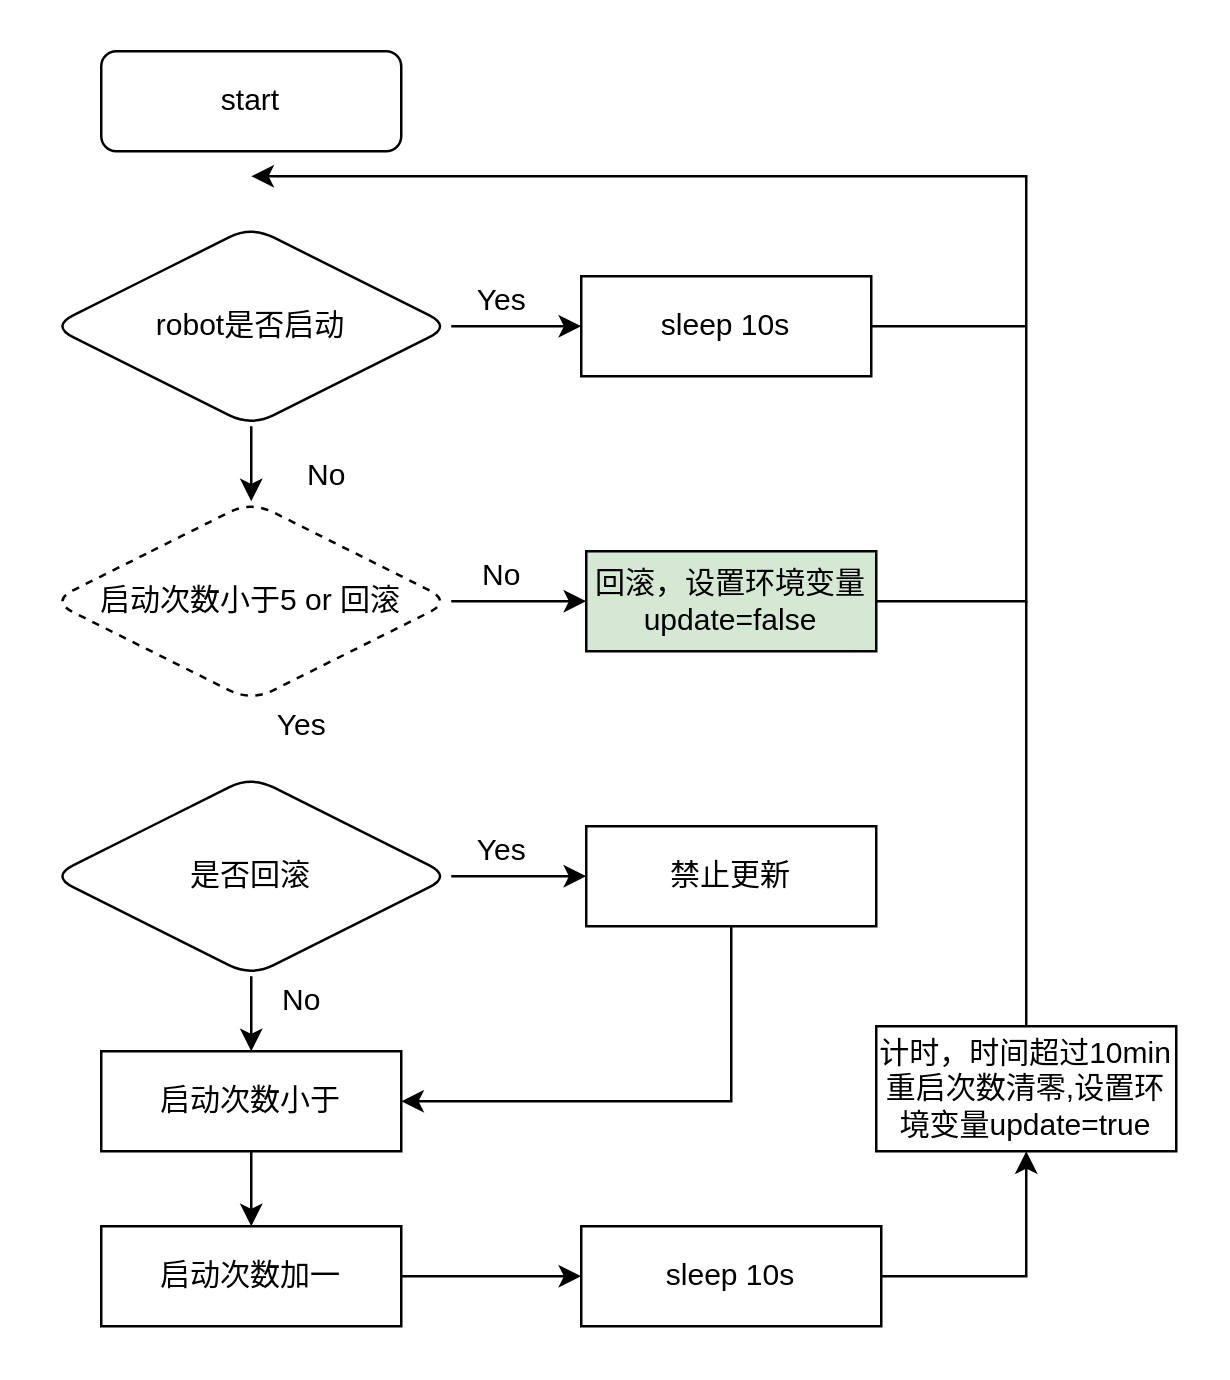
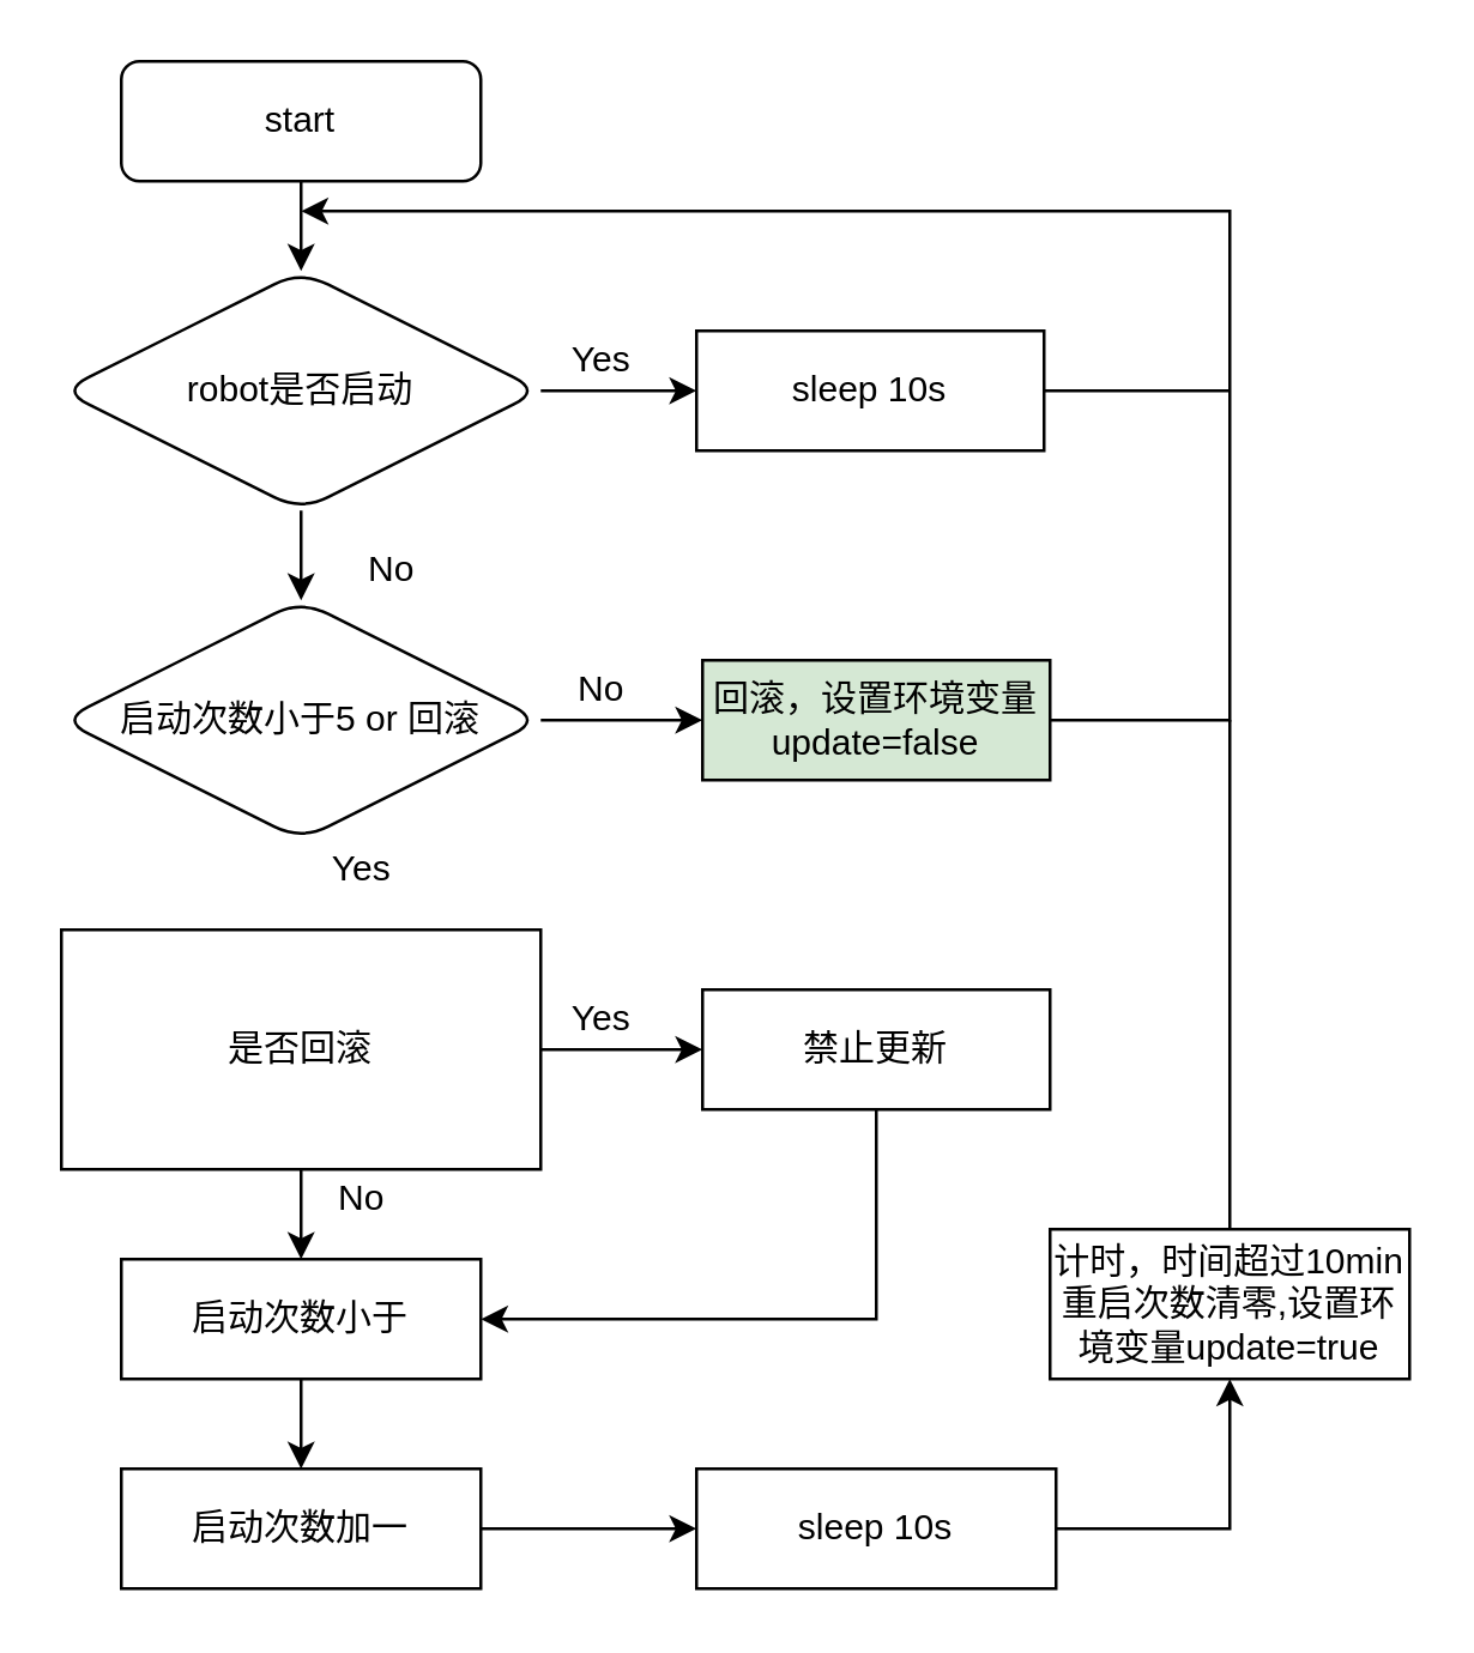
  <mxCell id="0" />
  <mxCell id="1" parent="0" />
+ <mxCell id="2" value="" style="edgeStyle=orthogonalEdgeStyle;rounded=0;orthogonalLoop=1;jettySize=auto;html=1;entryX=0.5;entryY=0;entryDx=0;entryDy=0;" edge="1" parent="1" source="3" target="12"><mxGeometry relative="1" as="geometry"><mxPoint x="100" y="80" as="targetPoint" /></mxGeometry></mxCell>
  <mxCell id="3" value="start" style="rounded=1;whiteSpace=wrap;html=1;fontSize=12;glass=0;strokeWidth=1;shadow=0;" parent="1" vertex="1"><mxGeometry x="40" y="20" width="120" height="40" as="geometry" /></mxCell>
  <mxCell id="4" value="" style="edgeStyle=orthogonalEdgeStyle;rounded=0;orthogonalLoop=1;jettySize=auto;html=1;" edge="1" parent="1" source="5" target="15"><mxGeometry relative="1" as="geometry" /></mxCell>
- <mxCell id="5" value="启动次数小于5 or 回滚" style="rhombus;whiteSpace=wrap;html=1;rounded=1;shadow=0;strokeWidth=1;glass=0;dashed=1;" vertex="1" parent="1"><mxGeometry x="20" y="200" width="160" height="80" as="geometry" /></mxCell>
+ <mxCell id="5" value="启动次数小于5 or 回滚" style="rhombus;whiteSpace=wrap;html=1;rounded=1;shadow=0;strokeWidth=1;glass=0;" vertex="1" parent="1"><mxGeometry x="20" y="200" width="160" height="80" as="geometry" /></mxCell>
  <mxCell id="6" value="No" style="text;html=1;align=center;verticalAlign=middle;resizable=0;points=[];autosize=1;strokeColor=none;fillColor=none;" vertex="1" parent="1"><mxGeometry x="185" y="220" width="30" height="20" as="geometry" /></mxCell>
  <mxCell id="7" value="" style="edgeStyle=orthogonalEdgeStyle;rounded=0;orthogonalLoop=1;jettySize=auto;html=1;" edge="1" parent="1" source="8" target="17"><mxGeometry relative="1" as="geometry" /></mxCell>
  <mxCell id="8" value="启动次数小于" style="rounded=0;whiteSpace=wrap;html=1;" vertex="1" parent="1"><mxGeometry x="40" y="420" width="120" height="40" as="geometry" /></mxCell>
  <mxCell id="9" value="Yes" style="text;html=1;align=center;verticalAlign=middle;resizable=0;points=[];autosize=1;strokeColor=none;fillColor=none;" vertex="1" parent="1"><mxGeometry x="100" y="280" width="40" height="20" as="geometry" /></mxCell>
  <mxCell id="10" value="" style="edgeStyle=orthogonalEdgeStyle;rounded=0;orthogonalLoop=1;jettySize=auto;html=1;" edge="1" parent="1" source="12" target="5"><mxGeometry relative="1" as="geometry" /></mxCell>
  <mxCell id="11" value="" style="edgeStyle=orthogonalEdgeStyle;rounded=0;orthogonalLoop=1;jettySize=auto;html=1;" edge="1" parent="1" source="12" target="31"><mxGeometry relative="1" as="geometry" /></mxCell>
  <mxCell id="12" value="robot是否启动" style="rhombus;whiteSpace=wrap;html=1;rounded=1;shadow=0;strokeWidth=1;glass=0;" vertex="1" parent="1"><mxGeometry x="20" y="90" width="160" height="80" as="geometry" /></mxCell>
  <mxCell id="13" value="No" style="text;html=1;align=center;verticalAlign=middle;resizable=0;points=[];autosize=1;strokeColor=none;fillColor=none;" vertex="1" parent="1"><mxGeometry x="115" y="180" width="30" height="20" as="geometry" /></mxCell>
  <mxCell id="14" style="edgeStyle=orthogonalEdgeStyle;rounded=0;orthogonalLoop=1;jettySize=auto;html=1;exitX=1;exitY=0.5;exitDx=0;exitDy=0;" edge="1" parent="1" source="15"><mxGeometry relative="1" as="geometry"><mxPoint x="100" y="70" as="targetPoint" /><Array as="points"><mxPoint x="410" y="240" /><mxPoint x="410" y="70" /></Array></mxGeometry></mxCell>
  <mxCell id="15" value="回滚，设置环境变量update=false" style="rounded=0;whiteSpace=wrap;html=1;fillColor=#d5e8d4;" vertex="1" parent="1"><mxGeometry x="234" y="220" width="116" height="40" as="geometry" /></mxCell>
  <mxCell id="16" value="" style="edgeStyle=orthogonalEdgeStyle;rounded=0;orthogonalLoop=1;jettySize=auto;html=1;" edge="1" parent="1" source="17" target="20"><mxGeometry relative="1" as="geometry" /></mxCell>
  <mxCell id="17" value="启动次数加一" style="rounded=0;whiteSpace=wrap;html=1;" vertex="1" parent="1"><mxGeometry x="40" y="490" width="120" height="40" as="geometry" /></mxCell>
  <mxCell id="18" value="计时，时间超过10min重启次数清零,设置环境变量update=true" style="rounded=0;whiteSpace=wrap;html=1;" vertex="1" parent="1"><mxGeometry x="350" y="410" width="120" height="50" as="geometry" /></mxCell>
  <mxCell id="19" style="edgeStyle=orthogonalEdgeStyle;rounded=0;orthogonalLoop=1;jettySize=auto;html=1;exitX=1;exitY=0.5;exitDx=0;exitDy=0;entryX=0.5;entryY=1;entryDx=0;entryDy=0;" edge="1" parent="1" source="20" target="18"><mxGeometry relative="1" as="geometry" /></mxCell>
  <mxCell id="20" value="sleep 10s" style="rounded=0;whiteSpace=wrap;html=1;" vertex="1" parent="1"><mxGeometry x="232" y="490" width="120" height="40" as="geometry" /></mxCell>
  <mxCell id="21" value="" style="endArrow=none;html=1;exitX=0.5;exitY=0;exitDx=0;exitDy=0;" edge="1" parent="1" source="18"><mxGeometry width="50" height="50" relative="1" as="geometry"><mxPoint x="360" y="290" as="sourcePoint" /><mxPoint x="410" y="240" as="targetPoint" /></mxGeometry></mxCell>
  <mxCell id="22" value="" style="endArrow=none;html=1;exitX=1;exitY=0.5;exitDx=0;exitDy=0;" edge="1" parent="1" source="12"><mxGeometry width="50" height="50" relative="1" as="geometry"><mxPoint x="180" y="130" as="sourcePoint" /><mxPoint x="180" y="130" as="targetPoint" /></mxGeometry></mxCell>
  <mxCell id="23" value="Yes" style="text;html=1;align=center;verticalAlign=middle;resizable=0;points=[];autosize=1;strokeColor=none;fillColor=none;" vertex="1" parent="1"><mxGeometry x="180" y="110" width="40" height="20" as="geometry" /></mxCell>
  <mxCell id="24" style="edgeStyle=orthogonalEdgeStyle;rounded=0;orthogonalLoop=1;jettySize=auto;html=1;exitX=0.5;exitY=1;exitDx=0;exitDy=0;entryX=0.5;entryY=0;entryDx=0;entryDy=0;" edge="1" parent="1" source="26" target="8"><mxGeometry relative="1" as="geometry"><mxPoint x="100" y="410" as="targetPoint" /></mxGeometry></mxCell>
  <mxCell id="25" value="" style="edgeStyle=orthogonalEdgeStyle;rounded=0;orthogonalLoop=1;jettySize=auto;html=1;" edge="1" parent="1" source="26" target="28"><mxGeometry relative="1" as="geometry" /></mxCell>
- <mxCell id="26" value="是否回滚" style="rhombus;whiteSpace=wrap;html=1;rounded=1;shadow=0;strokeWidth=1;glass=0;" vertex="1" parent="1"><mxGeometry x="20" y="310" width="160" height="80" as="geometry" /></mxCell>
+ <mxCell id="26" value="是否回滚" style="whiteSpace=wrap;html=1;shadow=0;strokeWidth=1;glass=0;rounded=0;" vertex="1" parent="1"><mxGeometry x="20" y="310" width="160" height="80" as="geometry" /></mxCell>
  <mxCell id="27" style="edgeStyle=orthogonalEdgeStyle;rounded=0;orthogonalLoop=1;jettySize=auto;html=1;exitX=0.5;exitY=1;exitDx=0;exitDy=0;entryX=1;entryY=0.5;entryDx=0;entryDy=0;" edge="1" parent="1" source="28" target="8"><mxGeometry relative="1" as="geometry" /></mxCell>
  <mxCell id="28" value="禁止更新" style="rounded=0;whiteSpace=wrap;html=1;" vertex="1" parent="1"><mxGeometry x="234" y="330" width="116" height="40" as="geometry" /></mxCell>
  <mxCell id="29" value="Yes" style="text;html=1;align=center;verticalAlign=middle;resizable=0;points=[];autosize=1;strokeColor=none;fillColor=none;" vertex="1" parent="1"><mxGeometry x="180" y="330" width="40" height="20" as="geometry" /></mxCell>
  <mxCell id="30" value="No" style="text;html=1;align=center;verticalAlign=middle;resizable=0;points=[];autosize=1;strokeColor=none;fillColor=none;" vertex="1" parent="1"><mxGeometry x="105" y="390" width="30" height="20" as="geometry" /></mxCell>
  <mxCell id="31" value="sleep 10s" style="rounded=0;whiteSpace=wrap;html=1;" vertex="1" parent="1"><mxGeometry x="232" y="110" width="116" height="40" as="geometry" /></mxCell>
  <mxCell id="32" value="" style="endArrow=none;html=1;exitX=1;exitY=0.5;exitDx=0;exitDy=0;" edge="1" parent="1" source="31"><mxGeometry width="50" height="50" relative="1" as="geometry"><mxPoint x="370" y="180" as="sourcePoint" /><mxPoint x="410" y="130" as="targetPoint" /></mxGeometry></mxCell>
